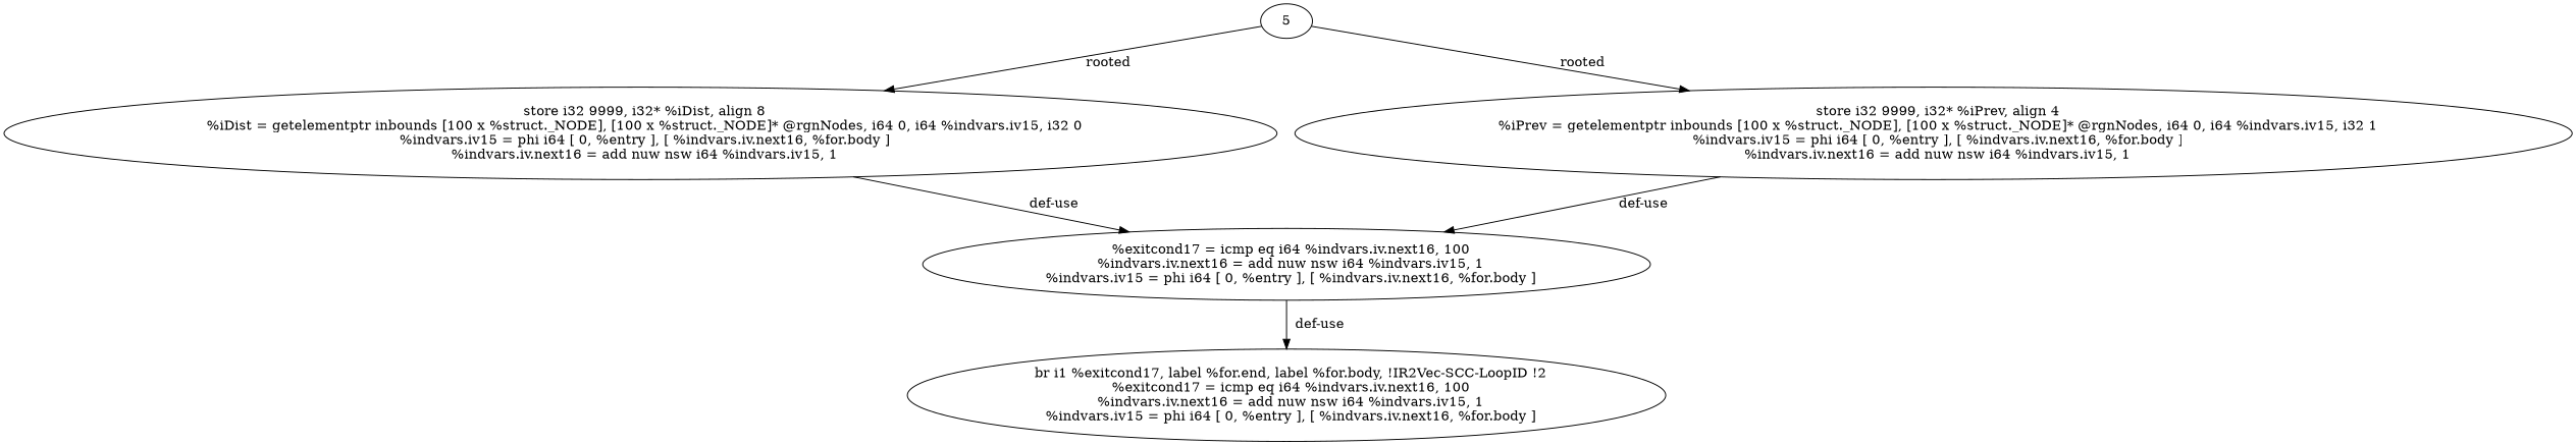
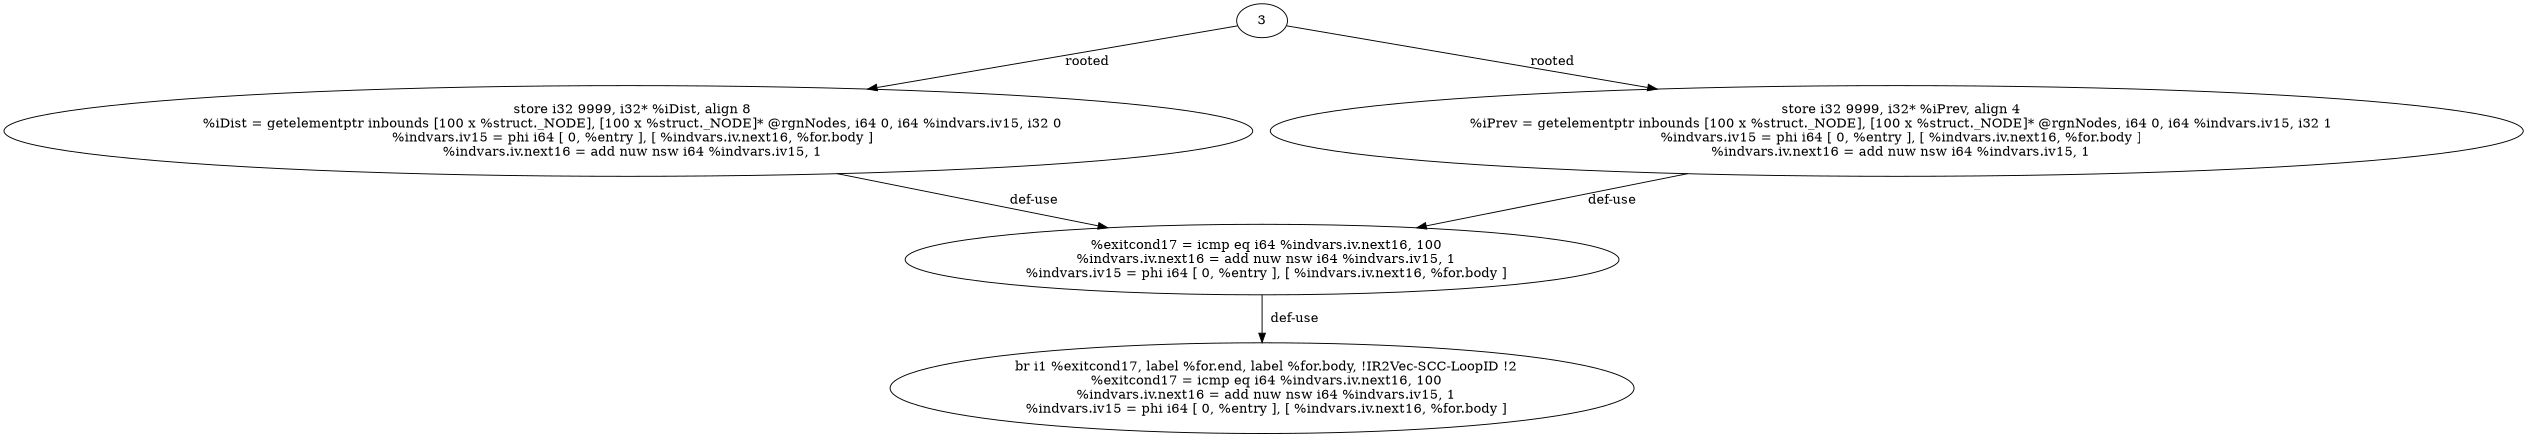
  digraph {
    n1 [label="  store i32 9999, i32* %iDist, align 8\n  %iDist = getelementptr inbounds [100 x %struct._NODE], [100 x %struct._NODE]* @rgnNodes, i64 0, i64 %indvars.iv15, i32 0\n  %indvars.iv15 = phi i64 [ 0, %entry ], [ %indvars.iv.next16, %for.body ]\n  %indvars.iv.next16 = add nuw nsw i64 %indvars.iv15, 1"]
    n2 [label="  %exitcond17 = icmp eq i64 %indvars.iv.next16, 100\n  %indvars.iv.next16 = add nuw nsw i64 %indvars.iv15, 1\n  %indvars.iv15 = phi i64 [ 0, %entry ], [ %indvars.iv.next16, %for.body ]"]
    n3 [label="  store i32 9999, i32* %iPrev, align 4\n  %iPrev = getelementptr inbounds [100 x %struct._NODE], [100 x %struct._NODE]* @rgnNodes, i64 0, i64 %indvars.iv15, i32 1\n  %indvars.iv15 = phi i64 [ 0, %entry ], [ %indvars.iv.next16, %for.body ]\n  %indvars.iv.next16 = add nuw nsw i64 %indvars.iv15, 1"]
    n4 [label="  br i1 %exitcond17, label %for.end, label %for.body, !IR2Vec-SCC-LoopID !2\n  %exitcond17 = icmp eq i64 %indvars.iv.next16, 100\n  %indvars.iv.next16 = add nuw nsw i64 %indvars.iv15, 1\n  %indvars.iv15 = phi i64 [ 0, %entry ], [ %indvars.iv.next16, %for.body ]"]
-   5
+   5 [label=3]
    n1 -> n2 [label="  def-use"]
    n2 -> n4 [label="  def-use"]
    n3 -> n2 [label="  def-use"]
    5 -> n1 [label="  rooted"]
    5 -> n3 [label="  rooted"]
  }
